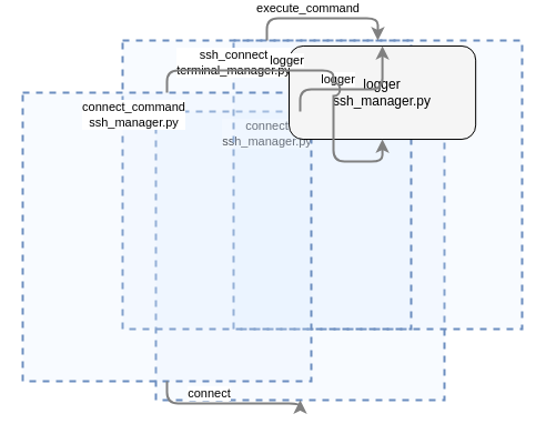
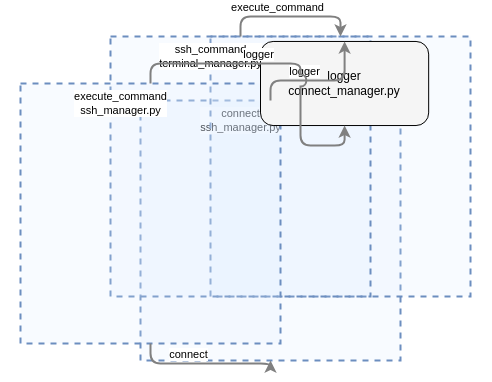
  <mxCell id="0" />
  <mxCell id="1" parent="0" />
  <mxCell id="2" value="" style="html=1;whiteSpace=wrap;container=1;fillColor=#dae8fc;strokeColor=#6c8ebf;dashed=1;fillOpacity=20;strokeWidth=2;containerType=none;recursiveResize=0;movable=1;resizable=1;autosize=0;dropTarget=0" vertex="1" parent="1"><mxGeometry x="140" y="84" width="260" height="260" as="geometry" /></mxCell>
  <mxCell id="3" value="connect&lt;br&gt;ssh_manager.py" style="edgeLabel;html=1;align=center;verticalAlign=middle;resizable=0;labelBackgroundColor=white;spacing=5" vertex="1" parent="1"><mxGeometry x="148" y="92" width="184" height="24" as="geometry" /></mxCell>
  <mxCell id="4" value="" style="html=1;whiteSpace=wrap;container=1;fillColor=#dae8fc;strokeColor=#6c8ebf;dashed=1;fillOpacity=20;strokeWidth=2;containerType=none;recursiveResize=0;movable=1;resizable=1;autosize=0;dropTarget=0" vertex="1" parent="1"><mxGeometry x="210" y="20" width="260" height="260" as="geometry" /></mxCell>
  <mxCell id="5" value="execute_command&lt;br&gt;terminal_manager.py" style="edgeLabel;html=1;align=center;verticalAlign=middle;resizable=0;labelBackgroundColor=white;spacing=5" vertex="1" parent="1"><mxGeometry x="218" y="28" width="184" height="24" as="geometry" /></mxCell>
  <mxCell id="6" value="" style="html=1;whiteSpace=wrap;container=1;fillColor=#dae8fc;strokeColor=#6c8ebf;dashed=1;fillOpacity=20;strokeWidth=2;containerType=none;recursiveResize=0;movable=1;resizable=1;autosize=0;dropTarget=0" vertex="1" parent="1"><mxGeometry x="110" y="20" width="260" height="260" as="geometry" /></mxCell>
- <mxCell id="7" value="ssh_connect&lt;br&gt;terminal_manager.py" style="edgeLabel;html=1;align=center;verticalAlign=middle;resizable=0;labelBackgroundColor=white;spacing=5" vertex="1" parent="1"><mxGeometry x="118" y="28" width="184" height="24" as="geometry" /></mxCell>
+ <mxCell id="7" value="ssh_command&lt;br&gt;terminal_manager.py" style="edgeLabel;html=1;align=center;verticalAlign=middle;resizable=0;labelBackgroundColor=white;spacing=5" vertex="1" parent="1"><mxGeometry x="118" y="28" width="184" height="24" as="geometry" /></mxCell>
  <mxCell id="8" value="" style="html=1;whiteSpace=wrap;container=1;fillColor=#dae8fc;strokeColor=#6c8ebf;dashed=1;fillOpacity=20;strokeWidth=2;containerType=none;recursiveResize=0;movable=1;resizable=1;autosize=0;dropTarget=0" vertex="1" parent="1"><mxGeometry x="20" y="67" width="260" height="260" as="geometry" /></mxCell>
- <mxCell id="9" value="connect_command&lt;br&gt;ssh_manager.py" style="edgeLabel;html=1;align=center;verticalAlign=middle;resizable=0;labelBackgroundColor=white;spacing=5" vertex="1" parent="1"><mxGeometry x="28" y="75" width="184" height="24" as="geometry" /></mxCell>
- <mxCell id="10" value="logger&lt;br&gt;ssh_manager.py" style="rounded=1;whiteSpace=wrap;html=1;fillColor=#f5f5f5" vertex="1" parent="1"><mxGeometry x="260" y="24.961" width="168.158" height="84.079" as="geometry" /></mxCell>
+ <mxCell id="9" value="execute_command&lt;br&gt;ssh_manager.py" style="edgeLabel;html=1;align=center;verticalAlign=middle;resizable=0;labelBackgroundColor=white;spacing=5" vertex="1" parent="1"><mxGeometry x="28" y="75" width="184" height="24" as="geometry" /></mxCell>
+ <mxCell id="10" value="logger&lt;br&gt;connect_manager.py" style="rounded=1;whiteSpace=wrap;html=1;fillColor=#f5f5f5" vertex="1" parent="1"><mxGeometry x="260" y="24.961" width="168.158" height="84.079" as="geometry" /></mxCell>
  <mxCell id="11" style="edgeStyle=orthogonalEdgeStyle;rounded=1;orthogonalLoop=1;jettySize=auto;html=1;strokeColor=#808080;strokeWidth=2;jumpStyle=arc;jumpSize=10;spacing=15;labelBackgroundColor=white;labelBorderColor=none" edge="1" parent="1" source="6" target="4"><mxGeometry relative="1" as="geometry" /></mxCell>
  <mxCell id="12" value="execute_command" style="edgeLabel;html=1;align=center;verticalAlign=middle;resizable=0;points=[];" vertex="1" connectable="0" parent="11"><mxGeometry x="-0.2" y="10" relative="1" as="geometry"><mxPoint as="offset" /></mxGeometry></mxCell>
  <mxCell id="13" style="edgeStyle=orthogonalEdgeStyle;rounded=1;orthogonalLoop=1;jettySize=auto;html=1;strokeColor=#808080;strokeWidth=2;jumpStyle=arc;jumpSize=10;spacing=15;labelBackgroundColor=white;labelBorderColor=none" edge="1" parent="1" source="2" target="10"><mxGeometry relative="1" as="geometry" /></mxCell>
  <mxCell id="14" value="logger" style="edgeLabel;html=1;align=center;verticalAlign=middle;resizable=0;points=[];" vertex="1" connectable="0" parent="13"><mxGeometry x="-0.2" y="10" relative="1" as="geometry"><mxPoint as="offset" /></mxGeometry></mxCell>
  <mxCell id="15" style="edgeStyle=orthogonalEdgeStyle;rounded=1;orthogonalLoop=1;jettySize=auto;html=1;strokeColor=#808080;strokeWidth=2;jumpStyle=arc;jumpSize=10;spacing=15;labelBackgroundColor=white;labelBorderColor=none" edge="1" parent="1" source="8" target="10"><mxGeometry relative="1" as="geometry" /></mxCell>
  <mxCell id="16" value="logger" style="edgeLabel;html=1;align=center;verticalAlign=middle;resizable=0;points=[];" vertex="1" connectable="0" parent="15"><mxGeometry x="-0.2" y="10" relative="1" as="geometry"><mxPoint as="offset" /></mxGeometry></mxCell>
  <mxCell id="17" style="edgeStyle=orthogonalEdgeStyle;rounded=1;orthogonalLoop=1;jettySize=auto;html=1;strokeColor=#808080;strokeWidth=2;jumpStyle=arc;jumpSize=10;spacing=15;labelBackgroundColor=white;labelBorderColor=none" edge="1" parent="1" source="8" target="2"><mxGeometry relative="1" as="geometry" /></mxCell>
  <mxCell id="18" value="connect" style="edgeLabel;html=1;align=center;verticalAlign=middle;resizable=0;points=[];" vertex="1" connectable="0" parent="17"><mxGeometry x="-0.2" y="10" relative="1" as="geometry"><mxPoint as="offset" /></mxGeometry></mxCell>
